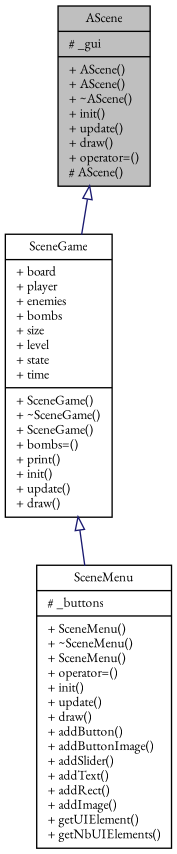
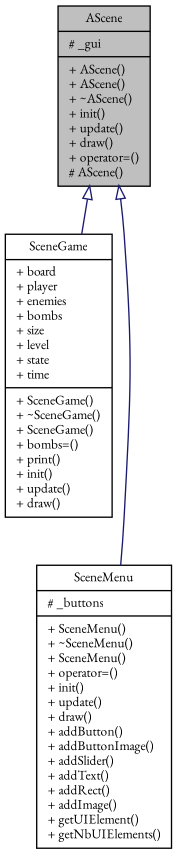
  digraph {
    fontname="EB Garamond"
    node [color=black fillcolor=white fontname="EB Garamond" fontsize=10 shape=record style=filled]
    edge [arrowtail=onormal color=midnightblue dir=back fontname="EB Garamond" fontsize=10 labelfontname=Helvetica labelfontsize=10 style=solid]
    n1 [fillcolor=grey75 fontcolor=black height=0.2 label="{AScene\n|# _gui\l|+ AScene()\l+ AScene()\l+ ~AScene()\l+ init()\l+ update()\l+ draw()\l+ operator=()\l# AScene()\l}" width=0.4]
    n2 [height=0.2 label="{SceneGame\n|+ board\l+ player\l+ enemies\l+ bombs\l+ size\l+ level\l+ state\l+ time\l|+ SceneGame()\l+ ~SceneGame()\l+ SceneGame()\l+ bombs=()\l+ print()\l+ init()\l+ update()\l+ draw()\l}" width=0.4]
    n3 [height=0.2 label="{SceneMenu\n|# _buttons\l|+ SceneMenu()\l+ ~SceneMenu()\l+ SceneMenu()\l+ operator=()\l+ init()\l+ update()\l+ draw()\l+ addButton()\l+ addButtonImage()\l+ addSlider()\l+ addText()\l+ addRect()\l+ addImage()\l+ getUIElement()\l+ getNbUIElements()\l}" width=0.4]
    n1 -> n2
-   n2 -> n3
+   n1 -> n3
  }
